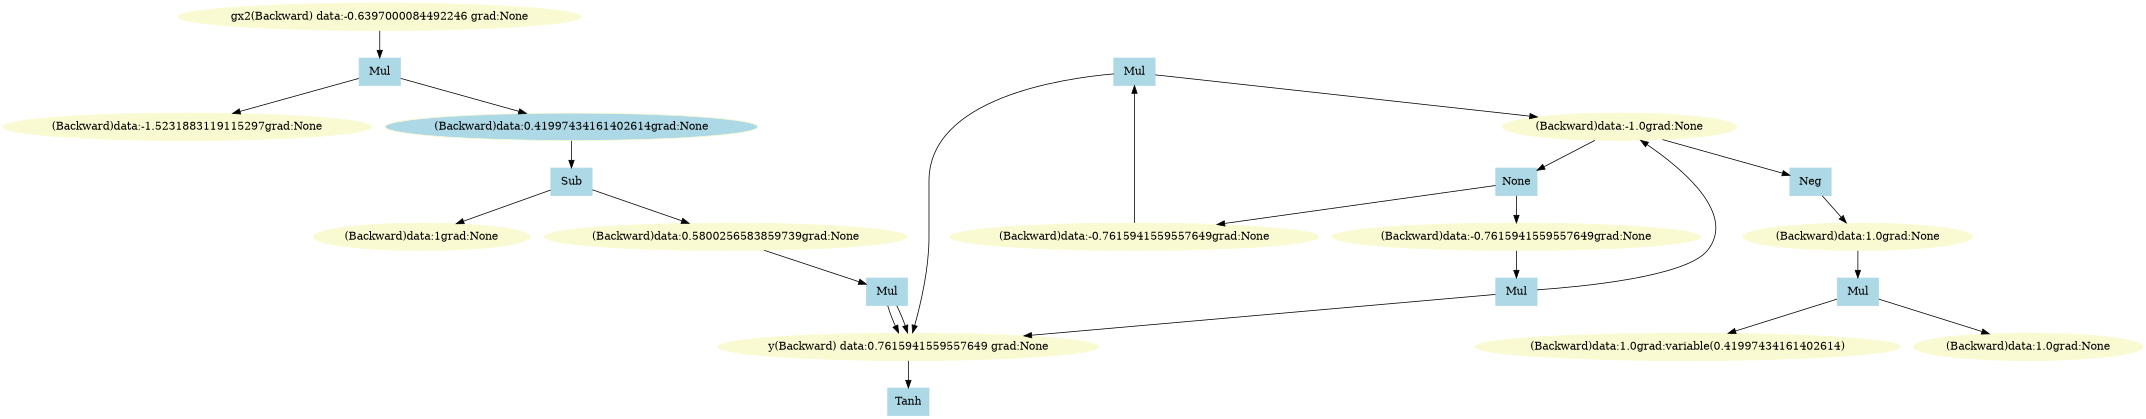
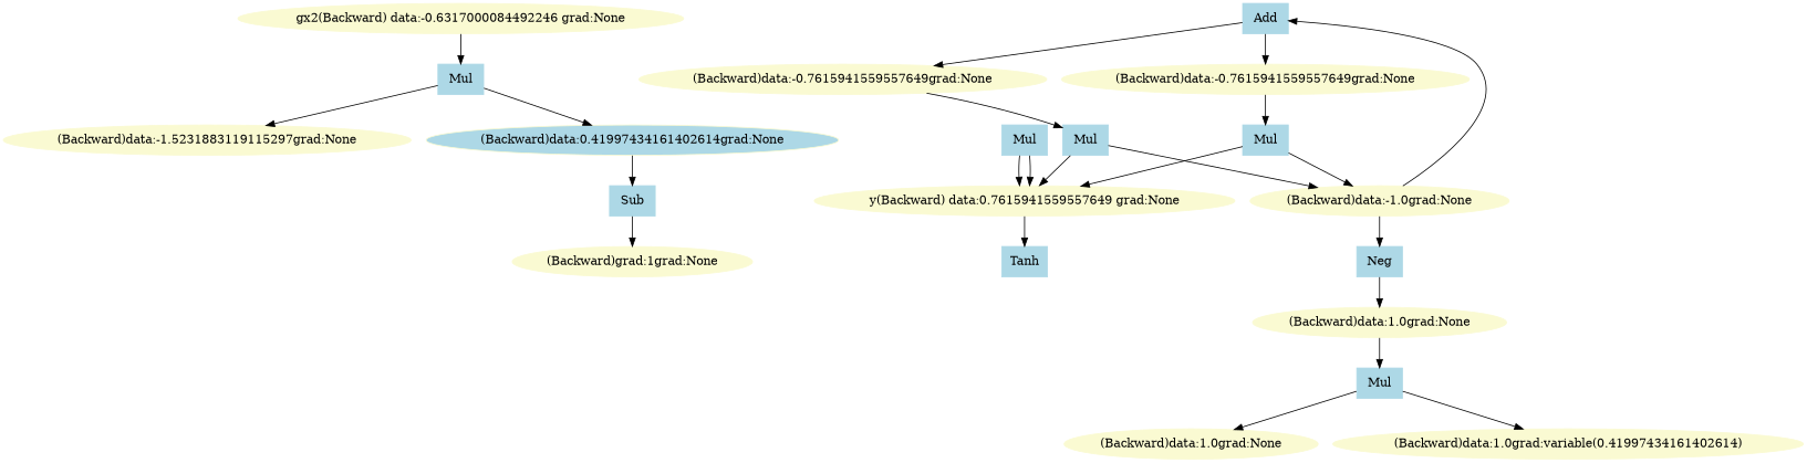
  digraph {
    node [color=lightgoldenrodyellow style=filled]
-   n1 [label="gx2(Backward) data:-0.6397000084492246 grad:None"]
+   n1 [label="gx2(Backward) data:-0.6317000084492246 grad:None"]
    n2 [color=lightblue label=Mul shape=box]
    n3 [label="(Backward)data:-1.5231883119115297grad:None"]
    n4 [fillcolor=lightblue label="(Backward)data:0.41997434161402614grad:None"]
    n5 [color=lightblue label=Sub shape=box]
-   n6 [color=lightblue label=None shape=box]
+   n6 [color=lightblue label=Add shape=box]
    n7 [label="(Backward)data:-0.7615941559557649grad:None"]
    n8 [label="(Backward)data:-0.7615941559557649grad:None"]
-   n9 [label="(Backward)data:1grad:None"]
-   n10 [label="(Backward)data:0.5800256583859739grad:None"]
+   n9 [label="(Backward)grad:1grad:None"]
    n11 [color=lightblue label=Mul shape=box]
    n12 [label="y(Backward) data:0.7615941559557649 grad:None"]
    n13 [color=lightblue label=Tanh shape=box]
    n14 [color=lightblue label=Mul shape=box]
    n15 [color=lightblue label=Mul shape=box]
    n16 [label="(Backward)data:-1.0grad:None"]
    n17 [color=lightblue label=Neg shape=box]
    n18 [label="(Backward)data:1.0grad:None"]
    n19 [color=lightblue label=Mul shape=box]
    n20 [label="(Backward)data:1.0grad:None"]
    n21 [label="(Backward)data:1.0grad:variable(0.41997434161402614)"]
    n1 -> n2
    n2 -> n3
    n2 -> n4
    n4 -> n5
    n5 -> n9
-   n5 -> n10
    n6 -> n7
    n6 -> n8
    n7 -> n14
    n8 -> n15
-   n10 -> n11
    n11 -> n12
    n11 -> n12
    n12 -> n13
    n14 -> n12
    n14 -> n16
    n15 -> n12
    n15 -> n16
    n16 -> n6
    n16 -> n17
    n17 -> n18
    n18 -> n19
    n19 -> n20
    n19 -> n21
  }
